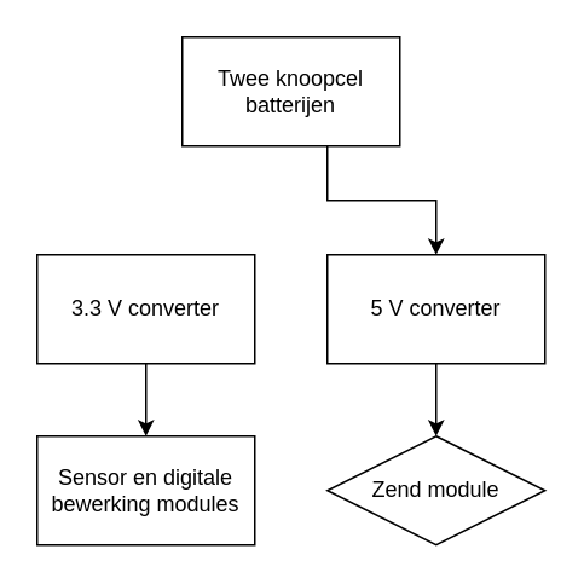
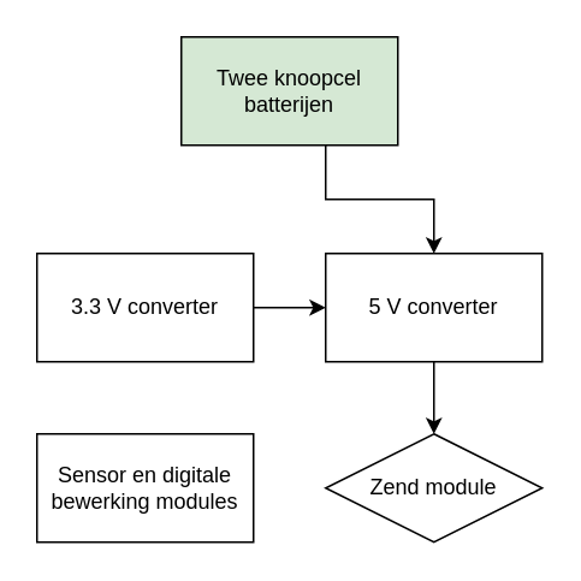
  <mxCell id="0" />
  <mxCell id="1" parent="0" />
  <mxCell id="2" value="" style="edgeStyle=orthogonalEdgeStyle;rounded=0;orthogonalLoop=1;jettySize=auto;html=1;" edge="1" parent="1" source="3" target="5"><mxGeometry relative="1" as="geometry"><Array as="points"><mxPoint x="180" y="110" /><mxPoint x="240" y="110" /></Array></mxGeometry></mxCell>
- <mxCell id="3" value="Twee knoopcel batterijen" style="rounded=0;whiteSpace=wrap;html=1;" vertex="1" parent="1"><mxGeometry x="100" y="20" width="120" height="60" as="geometry" /></mxCell>
+ <mxCell id="3" value="Twee knoopcel batterijen" style="rounded=0;whiteSpace=wrap;html=1;fillColor=#d5e8d4;" vertex="1" parent="1"><mxGeometry x="100" y="20" width="120" height="60" as="geometry" /></mxCell>
  <mxCell id="4" value="" style="edgeStyle=orthogonalEdgeStyle;rounded=0;orthogonalLoop=1;jettySize=auto;html=1;" edge="1" parent="1" source="5" target="8"><mxGeometry relative="1" as="geometry" /></mxCell>
  <mxCell id="5" value="5 V converter" style="whiteSpace=wrap;html=1;rounded=0;" vertex="1" parent="1"><mxGeometry x="180" y="140" width="120" height="60" as="geometry" /></mxCell>
- <mxCell id="6" value="" style="edgeStyle=orthogonalEdgeStyle;rounded=0;orthogonalLoop=1;jettySize=auto;html=1;" edge="1" parent="1" source="7" target="9"><mxGeometry relative="1" as="geometry" /></mxCell>
+ <mxCell id="6" value="" style="edgeStyle=orthogonalEdgeStyle;rounded=0;orthogonalLoop=1;jettySize=auto;html=1;" edge="1" parent="1" source="7" target="5"><mxGeometry relative="1" as="geometry" /></mxCell>
  <mxCell id="7" value="3.3 V converter" style="rounded=0;whiteSpace=wrap;html=1;" vertex="1" parent="1"><mxGeometry x="20" y="140" width="120" height="60" as="geometry" /></mxCell>
  <mxCell id="8" value="Zend module" style="rhombus;whiteSpace=wrap;html=1;" vertex="1" parent="1"><mxGeometry x="180" y="240" width="120" height="60" as="geometry" /></mxCell>
  <mxCell id="9" value="Sensor en digitale bewerking modules" style="whiteSpace=wrap;html=1;rounded=0;" vertex="1" parent="1"><mxGeometry x="20" y="240" width="120" height="60" as="geometry" /></mxCell>
